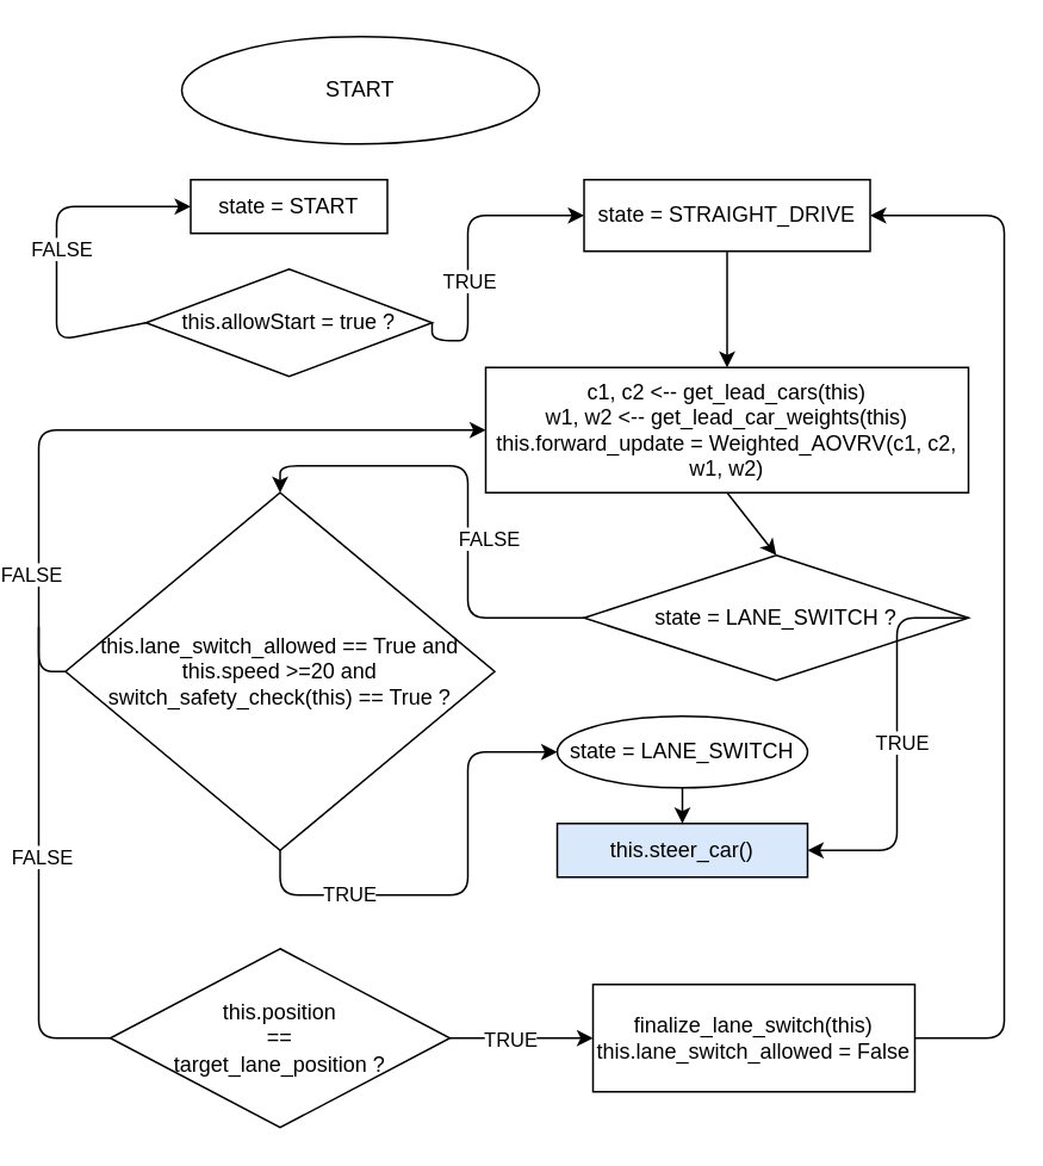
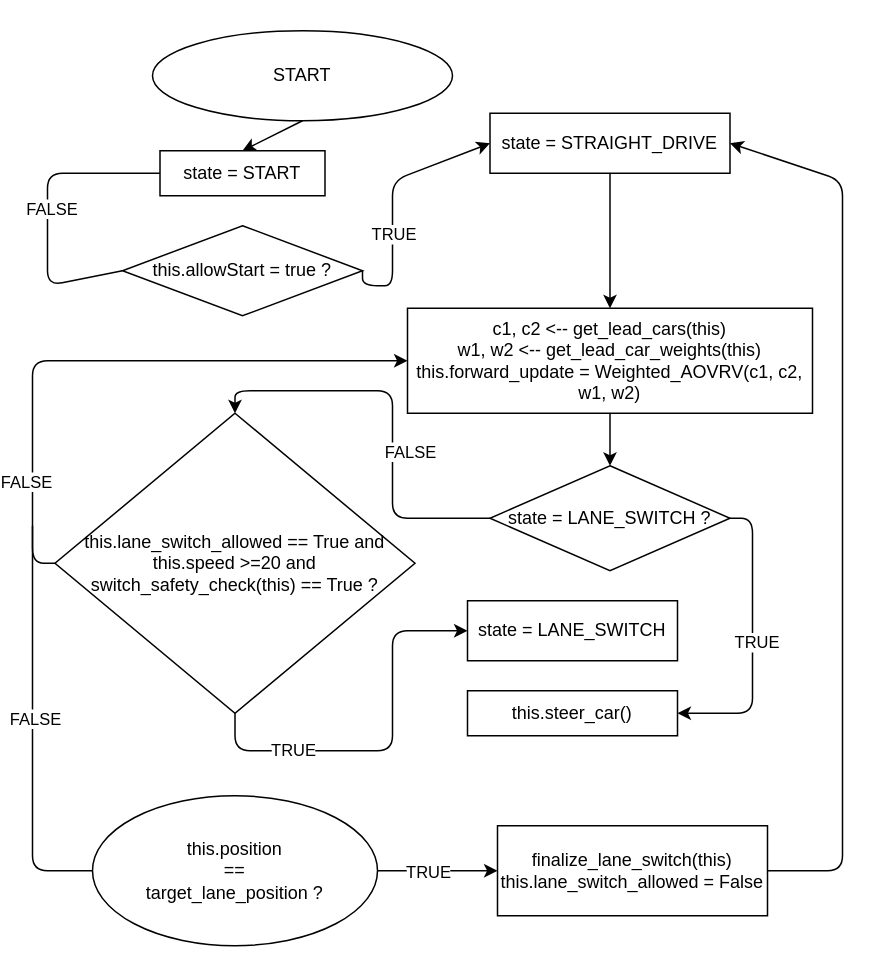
  <mxCell id="0" />
  <mxCell id="1" parent="0" />
  <mxCell id="2" value="START" style="ellipse;whiteSpace=wrap;html=1;" vertex="1" parent="1"><mxGeometry x="100" y="20" width="200" height="60" as="geometry" /></mxCell>
  <mxCell id="3" value="state = START" style="rounded=0;whiteSpace=wrap;html=1;" vertex="1" parent="1"><mxGeometry x="105" y="100" width="110" height="30" as="geometry" /></mxCell>
  <mxCell id="4" value="this.allowStart = true ?" style="rhombus;whiteSpace=wrap;html=1;" vertex="1" parent="1"><mxGeometry x="80" y="150" width="160" height="60" as="geometry" /></mxCell>
- <mxCell id="5" value="" style="endArrow=classic;html=1;entryX=0;entryY=0.5;entryDx=0;entryDy=0;exitX=0;exitY=0.5;exitDx=0;exitDy=0;" edge="1" parent="1" source="4" target="3"><mxGeometry width="50" height="50" relative="1" as="geometry"><mxPoint x="300" y="380" as="sourcePoint" /><mxPoint x="350" y="330" as="targetPoint" /><Array as="points"><mxPoint x="30" y="190" /><mxPoint x="30" y="115" /></Array></mxGeometry></mxCell>
+ <mxCell id="5" value="" style="endArrow=none;html=1;entryX=0;entryY=0.5;entryDx=0;entryDy=0;exitX=0;exitY=0.5;exitDx=0;exitDy=0;" edge="1" parent="1" source="4" target="3"><mxGeometry width="50" height="50" relative="1" as="geometry"><mxPoint x="300" y="380" as="sourcePoint" /><mxPoint x="350" y="330" as="targetPoint" /><Array as="points"><mxPoint x="30" y="190" /><mxPoint x="30" y="115" /></Array></mxGeometry></mxCell>
  <mxCell id="6" value="FALSE" style="edgeLabel;html=1;align=center;verticalAlign=middle;resizable=0;points=[];" vertex="1" connectable="0" parent="5"><mxGeometry x="0.02" y="-2" relative="1" as="geometry"><mxPoint y="1" as="offset" /></mxGeometry></mxCell>
+ <mxCell id="7" value="" style="endArrow=classic;html=1;exitX=0.5;exitY=1;exitDx=0;exitDy=0;entryX=0.5;entryY=0;entryDx=0;entryDy=0;" edge="1" parent="1" source="2" target="3"><mxGeometry width="50" height="50" relative="1" as="geometry"><mxPoint x="300" y="370" as="sourcePoint" /><mxPoint x="350" y="320" as="targetPoint" /></mxGeometry></mxCell>
  <mxCell id="8" value="c1, c2 &amp;lt;-- get_lead_cars(this)&lt;br&gt;w1, w2 &amp;lt;-- get_lead_car_weights(this)&lt;br&gt;this.forward_update = Weighted_AOVRV(c1, c2, w1, w2)" style="rounded=0;whiteSpace=wrap;html=1;" vertex="1" parent="1"><mxGeometry x="270" y="205" width="270" height="70" as="geometry" /></mxCell>
  <mxCell id="9" value="" style="endArrow=classic;html=1;exitX=1;exitY=0.5;exitDx=0;exitDy=0;entryX=0;entryY=0.5;entryDx=0;entryDy=0;" edge="1" parent="1" source="4" target="24"><mxGeometry width="50" height="50" relative="1" as="geometry"><mxPoint x="300" y="370" as="sourcePoint" /><mxPoint x="260" y="240" as="targetPoint" /><Array as="points"><mxPoint x="240" y="190" /><mxPoint x="260" y="190" /><mxPoint x="260" y="120" /></Array></mxGeometry></mxCell>
  <mxCell id="10" value="TRUE" style="edgeLabel;html=1;align=center;verticalAlign=middle;resizable=0;points=[];" vertex="1" connectable="0" parent="9"><mxGeometry x="-0.4" y="1" relative="1" as="geometry"><mxPoint x="1" y="-14" as="offset" /></mxGeometry></mxCell>
  <mxCell id="11" value="this.lane_switch_allowed == True and&lt;br&gt;this.speed &amp;gt;=20 and&lt;br&gt;switch_safety_check(this) == True ?" style="rhombus;whiteSpace=wrap;html=1;" vertex="1" parent="1"><mxGeometry x="35" y="275" width="240" height="200" as="geometry" /></mxCell>
  <mxCell id="12" value="" style="endArrow=classic;html=1;entryX=0.5;entryY=0;entryDx=0;entryDy=0;exitX=0;exitY=0.5;exitDx=0;exitDy=0;" edge="1" parent="1" source="28" target="11"><mxGeometry width="50" height="50" relative="1" as="geometry"><mxPoint x="340" y="280" as="sourcePoint" /><mxPoint x="320" y="340" as="targetPoint" /><Array as="points"><mxPoint x="260" y="345" /><mxPoint x="260" y="260" /><mxPoint x="155" y="260" /></Array></mxGeometry></mxCell>
  <mxCell id="13" value="FALSE" style="edgeLabel;html=1;align=center;verticalAlign=middle;resizable=0;points=[];" vertex="1" connectable="0" parent="12"><mxGeometry x="0.22" relative="1" as="geometry"><mxPoint x="26" y="40" as="offset" /></mxGeometry></mxCell>
  <mxCell id="14" value="" style="endArrow=classic;html=1;entryX=0;entryY=0.5;entryDx=0;entryDy=0;exitX=0;exitY=0.5;exitDx=0;exitDy=0;" edge="1" parent="1" source="11" target="8"><mxGeometry width="50" height="50" relative="1" as="geometry"><mxPoint x="270" y="390" as="sourcePoint" /><mxPoint x="320" y="340" as="targetPoint" /><Array as="points"><mxPoint x="20" y="375" /><mxPoint x="20" y="240" /><mxPoint x="180" y="240" /></Array></mxGeometry></mxCell>
  <mxCell id="15" value="FALSE" style="edgeLabel;html=1;align=center;verticalAlign=middle;resizable=0;points=[];" vertex="1" connectable="0" parent="14"><mxGeometry x="-0.029" relative="1" as="geometry"><mxPoint x="-49" y="80" as="offset" /></mxGeometry></mxCell>
- <mxCell id="16" value="this.steer_car()" style="rounded=0;whiteSpace=wrap;html=1;fillColor=#dae8fc;" vertex="1" parent="1"><mxGeometry x="310" y="460" width="140" height="30" as="geometry" /></mxCell>
- <mxCell id="17" value="this.position &lt;br&gt;== &lt;br&gt;target_lane_position ?" style="rhombus;whiteSpace=wrap;html=1;" vertex="1" parent="1"><mxGeometry x="60" y="530" width="190" height="100" as="geometry" /></mxCell>
+ <mxCell id="16" value="this.steer_car()" style="rounded=0;whiteSpace=wrap;html=1;" vertex="1" parent="1"><mxGeometry x="310" y="460" width="140" height="30" as="geometry" /></mxCell>
+ <mxCell id="17" value="this.position &lt;br&gt;== &lt;br&gt;target_lane_position ?" style="ellipse;whiteSpace=wrap;html=1;" vertex="1" parent="1"><mxGeometry x="60" y="530" width="190" height="100" as="geometry" /></mxCell>
  <mxCell id="18" value="" style="endArrow=classic;html=1;exitX=0.5;exitY=1;exitDx=0;exitDy=0;entryX=0;entryY=0.5;entryDx=0;entryDy=0;" edge="1" parent="1" source="11" target="26"><mxGeometry width="50" height="50" relative="1" as="geometry"><mxPoint x="270" y="640" as="sourcePoint" /><mxPoint x="320" y="590" as="targetPoint" /><Array as="points"><mxPoint x="155" y="500" /><mxPoint x="260" y="500" /><mxPoint x="260" y="420" /></Array></mxGeometry></mxCell>
  <mxCell id="19" value="TRUE" style="edgeLabel;html=1;align=center;verticalAlign=middle;resizable=0;points=[];" vertex="1" connectable="0" parent="18"><mxGeometry x="-0.1" y="1" relative="1" as="geometry"><mxPoint x="-54" as="offset" /></mxGeometry></mxCell>
  <mxCell id="20" value="" style="endArrow=classic;html=1;exitX=1;exitY=0.5;exitDx=0;exitDy=0;entryX=0;entryY=0.5;entryDx=0;entryDy=0;" edge="1" parent="1" source="17" target="22"><mxGeometry width="50" height="50" relative="1" as="geometry"><mxPoint x="270" y="640" as="sourcePoint" /><mxPoint x="320" y="590" as="targetPoint" /><Array as="points" /></mxGeometry></mxCell>
  <mxCell id="21" value="TRUE" style="edgeLabel;html=1;align=center;verticalAlign=middle;resizable=0;points=[];" vertex="1" connectable="0" parent="20"><mxGeometry x="-0.181" relative="1" as="geometry"><mxPoint as="offset" /></mxGeometry></mxCell>
  <mxCell id="22" value="finalize_lane_switch(this)&lt;br&gt;this.lane_switch_allowed = False" style="rounded=0;whiteSpace=wrap;html=1;" vertex="1" parent="1"><mxGeometry x="330" y="550" width="180" height="60" as="geometry" /></mxCell>
  <mxCell id="23" value="" style="endArrow=classic;html=1;entryX=1;entryY=0.5;entryDx=0;entryDy=0;exitX=1;exitY=0.5;exitDx=0;exitDy=0;" edge="1" parent="1" source="22" target="24"><mxGeometry width="50" height="50" relative="1" as="geometry"><mxPoint x="270" y="550" as="sourcePoint" /><mxPoint x="320" y="500" as="targetPoint" /><Array as="points"><mxPoint x="560" y="580" /><mxPoint x="560" y="120" /></Array></mxGeometry></mxCell>
- <mxCell id="24" value="state = STRAIGHT_DRIVE" style="rounded=0;whiteSpace=wrap;html=1;" vertex="1" parent="1"><mxGeometry x="325" y="100" width="160" height="40" as="geometry" /></mxCell>
+ <mxCell id="24" value="state = STRAIGHT_DRIVE" style="rounded=0;whiteSpace=wrap;html=1;" vertex="1" parent="1"><mxGeometry x="325" y="75" width="160" height="40" as="geometry" /></mxCell>
  <mxCell id="25" value="" style="endArrow=classic;html=1;entryX=0.5;entryY=0;entryDx=0;entryDy=0;exitX=0.5;exitY=1;exitDx=0;exitDy=0;" edge="1" parent="1" source="24" target="8"><mxGeometry width="50" height="50" relative="1" as="geometry"><mxPoint x="378" y="140" as="sourcePoint" /><mxPoint x="330" y="300" as="targetPoint" /></mxGeometry></mxCell>
- <mxCell id="26" value="state = LANE_SWITCH" style="ellipse;whiteSpace=wrap;html=1;" vertex="1" parent="1"><mxGeometry x="310" y="400" width="140" height="40" as="geometry" /></mxCell>
- <mxCell id="27" value="" style="endArrow=classic;html=1;entryX=0.5;entryY=0;entryDx=0;entryDy=0;exitX=0.5;exitY=1;exitDx=0;exitDy=0;" edge="1" parent="1" source="26" target="16"><mxGeometry width="50" height="50" relative="1" as="geometry"><mxPoint x="280" y="460" as="sourcePoint" /><mxPoint x="330" y="410" as="targetPoint" /></mxGeometry></mxCell>
- <mxCell id="28" value="state = LANE_SWITCH ?" style="rhombus;whiteSpace=wrap;html=1;" vertex="1" parent="1"><mxGeometry x="325" y="310" width="215" height="70" as="geometry" /></mxCell>
+ <mxCell id="26" value="state = LANE_SWITCH" style="rounded=0;whiteSpace=wrap;html=1;" vertex="1" parent="1"><mxGeometry x="310" y="400" width="140" height="40" as="geometry" /></mxCell>
+ <mxCell id="28" value="state = LANE_SWITCH ?" style="rhombus;whiteSpace=wrap;html=1;" vertex="1" parent="1"><mxGeometry x="325" y="310" width="160" height="70" as="geometry" /></mxCell>
  <mxCell id="29" value="" style="endArrow=classic;html=1;entryX=0.5;entryY=0;entryDx=0;entryDy=0;exitX=0.5;exitY=1;exitDx=0;exitDy=0;" edge="1" parent="1" source="8" target="28"><mxGeometry width="50" height="50" relative="1" as="geometry"><mxPoint x="380" y="290" as="sourcePoint" /><mxPoint x="330" y="400" as="targetPoint" /></mxGeometry></mxCell>
  <mxCell id="30" value="" style="endArrow=classic;html=1;exitX=1;exitY=0.5;exitDx=0;exitDy=0;entryX=1;entryY=0.5;entryDx=0;entryDy=0;" edge="1" parent="1" source="28" target="16"><mxGeometry width="50" height="50" relative="1" as="geometry"><mxPoint x="280" y="450" as="sourcePoint" /><mxPoint x="330" y="400" as="targetPoint" /><Array as="points"><mxPoint x="500" y="345" /><mxPoint x="500" y="475" /></Array></mxGeometry></mxCell>
  <mxCell id="31" value="TRUE" style="edgeLabel;html=1;align=center;verticalAlign=middle;resizable=0;points=[];" vertex="1" connectable="0" parent="30"><mxGeometry x="-0.009" y="2" relative="1" as="geometry"><mxPoint as="offset" /></mxGeometry></mxCell>
  <mxCell id="32" value="" style="endArrow=none;html=1;exitX=0;exitY=0.5;exitDx=0;exitDy=0;" edge="1" parent="1" source="17"><mxGeometry width="50" height="50" relative="1" as="geometry"><mxPoint x="20" y="720" as="sourcePoint" /><mxPoint x="20" y="350" as="targetPoint" /><Array as="points"><mxPoint x="20" y="580" /></Array></mxGeometry></mxCell>
  <mxCell id="33" value="FALSE" style="edgeLabel;html=1;align=center;verticalAlign=middle;resizable=0;points=[];" vertex="1" connectable="0" parent="32"><mxGeometry x="0.052" y="-1" relative="1" as="geometry"><mxPoint as="offset" /></mxGeometry></mxCell>
